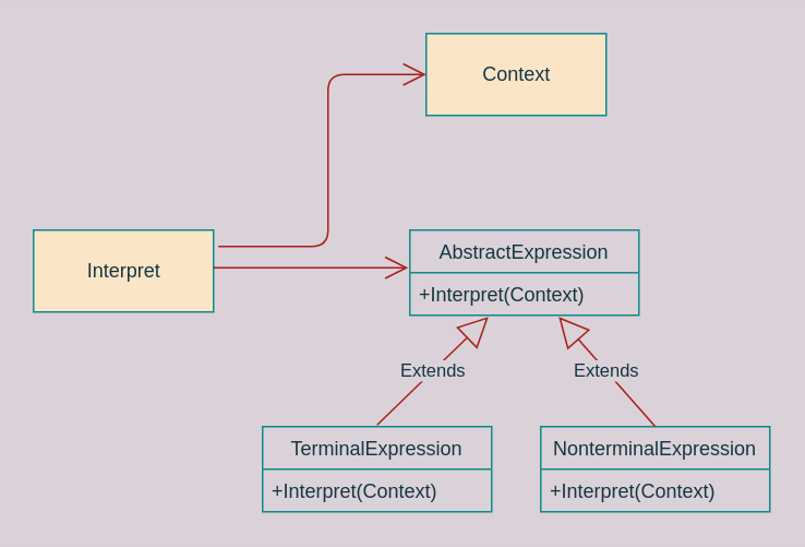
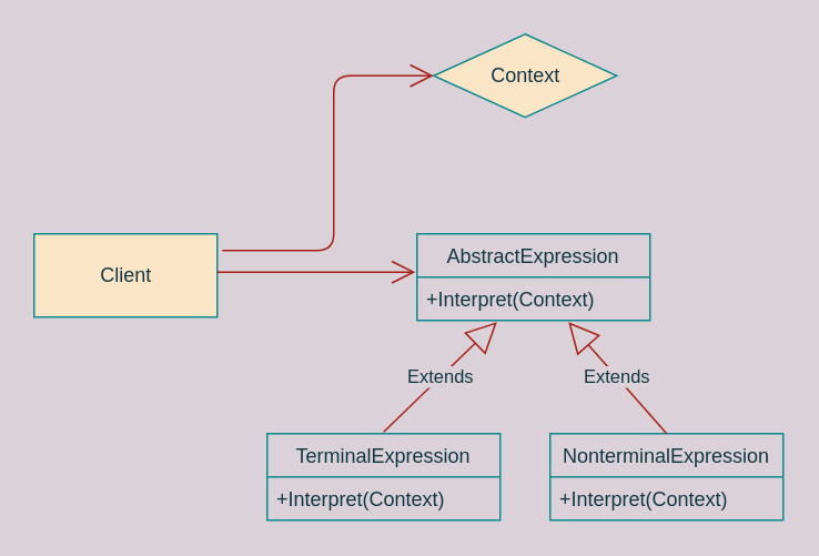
  <mxCell id="0" />
  <mxCell id="1" parent="0" />
- <mxCell id="2" value="Interpret" style="html=1;fillColor=#FAE5C7;strokeColor=#0F8B8D;fontColor=#143642;" vertex="1" parent="1"><mxGeometry x="20" y="140" width="110" height="50" as="geometry" /></mxCell>
- <mxCell id="3" value="Context" style="html=1;fillColor=#FAE5C7;strokeColor=#0F8B8D;fontColor=#143642;" vertex="1" parent="1"><mxGeometry x="260" y="20" width="110" height="50" as="geometry" /></mxCell>
+ <mxCell id="2" value="Client" style="html=1;fillColor=#FAE5C7;strokeColor=#0F8B8D;fontColor=#143642;" vertex="1" parent="1"><mxGeometry x="20" y="140" width="110" height="50" as="geometry" /></mxCell>
+ <mxCell id="3" value="Context" style="rhombus;html=1;fillColor=#FAE5C7;strokeColor=#0F8B8D;fontColor=#143642;" vertex="1" parent="1"><mxGeometry x="260" y="20" width="110" height="50" as="geometry" /></mxCell>
  <mxCell id="4" value="AbstractExpression" style="swimlane;fontStyle=0;childLayout=stackLayout;horizontal=1;startSize=26;fillColor=none;horizontalStack=0;resizeParent=1;resizeParentMax=0;resizeLast=0;collapsible=1;marginBottom=0;strokeColor=#0F8B8D;fontColor=#143642;" vertex="1" parent="1"><mxGeometry x="250" y="140" width="140" height="52" as="geometry" /></mxCell>
  <mxCell id="5" value="" style="endArrow=open;endFill=1;endSize=12;html=1;strokeColor=#A8201A;fontColor=#143642;labelBackgroundColor=#DAD2D8;" edge="1" parent="4"><mxGeometry width="160" relative="1" as="geometry"><mxPoint x="-120" y="23" as="sourcePoint" /><mxPoint x="-1" y="23" as="targetPoint" /><Array as="points"><mxPoint x="-70" y="23" /></Array></mxGeometry></mxCell>
  <mxCell id="6" value="+Interpret(Context)" style="text;strokeColor=none;fillColor=none;align=left;verticalAlign=top;spacingLeft=4;spacingRight=4;overflow=hidden;rotatable=0;points=[[0,0.5],[1,0.5]];portConstraint=eastwest;fontColor=#143642;" vertex="1" parent="4"><mxGeometry y="26" width="140" height="26" as="geometry" /></mxCell>
  <mxCell id="7" value="TerminalExpression" style="swimlane;fontStyle=0;childLayout=stackLayout;horizontal=1;startSize=26;fillColor=none;horizontalStack=0;resizeParent=1;resizeParentMax=0;resizeLast=0;collapsible=1;marginBottom=0;strokeColor=#0F8B8D;fontColor=#143642;" vertex="1" parent="1"><mxGeometry x="160" y="260" width="140" height="52" as="geometry"><mxRectangle x="280" y="330" width="140" height="26" as="alternateBounds" /></mxGeometry></mxCell>
  <mxCell id="8" value="+Interpret(Context)" style="text;strokeColor=none;fillColor=none;align=left;verticalAlign=top;spacingLeft=4;spacingRight=4;overflow=hidden;rotatable=0;points=[[0,0.5],[1,0.5]];portConstraint=eastwest;fontColor=#143642;" vertex="1" parent="7"><mxGeometry y="26" width="140" height="26" as="geometry" /></mxCell>
  <mxCell id="9" value="NonterminalExpression" style="swimlane;fontStyle=0;childLayout=stackLayout;horizontal=1;startSize=26;fillColor=none;horizontalStack=0;resizeParent=1;resizeParentMax=0;resizeLast=0;collapsible=1;marginBottom=0;strokeColor=#0F8B8D;fontColor=#143642;" vertex="1" parent="1"><mxGeometry x="330" y="260" width="140" height="52" as="geometry" /></mxCell>
  <mxCell id="10" value="+Interpret(Context)" style="text;strokeColor=none;fillColor=none;align=left;verticalAlign=top;spacingLeft=4;spacingRight=4;overflow=hidden;rotatable=0;points=[[0,0.5],[1,0.5]];portConstraint=eastwest;fontColor=#143642;" vertex="1" parent="9"><mxGeometry y="26" width="140" height="26" as="geometry" /></mxCell>
  <mxCell id="11" value="Extends" style="endArrow=block;endSize=16;endFill=0;html=1;entryX=0.343;entryY=1.038;entryDx=0;entryDy=0;entryPerimeter=0;strokeColor=#A8201A;fontColor=#143642;labelBackgroundColor=#DAD2D8;" edge="1" parent="1" target="6"><mxGeometry width="160" relative="1" as="geometry"><mxPoint x="230" y="259" as="sourcePoint" /><mxPoint x="390" y="259" as="targetPoint" /></mxGeometry></mxCell>
  <mxCell id="12" value="Extends" style="endArrow=block;endSize=16;endFill=0;html=1;exitX=0.5;exitY=0;exitDx=0;exitDy=0;entryX=0.65;entryY=1.038;entryDx=0;entryDy=0;entryPerimeter=0;strokeColor=#A8201A;fontColor=#143642;labelBackgroundColor=#DAD2D8;" edge="1" parent="1" source="9" target="6"><mxGeometry width="160" relative="1" as="geometry"><mxPoint x="410" y="200" as="sourcePoint" /><mxPoint x="570" y="200" as="targetPoint" /></mxGeometry></mxCell>
  <mxCell id="13" value="" style="endArrow=open;endFill=1;endSize=12;html=1;entryX=0;entryY=0.5;entryDx=0;entryDy=0;strokeColor=#A8201A;fontColor=#143642;labelBackgroundColor=#DAD2D8;" edge="1" parent="1" target="3"><mxGeometry width="160" relative="1" as="geometry"><mxPoint x="133" y="150" as="sourcePoint" /><mxPoint x="110" y="-10" as="targetPoint" /><Array as="points"><mxPoint x="200" y="150" /><mxPoint x="200" y="45" /></Array></mxGeometry></mxCell>
